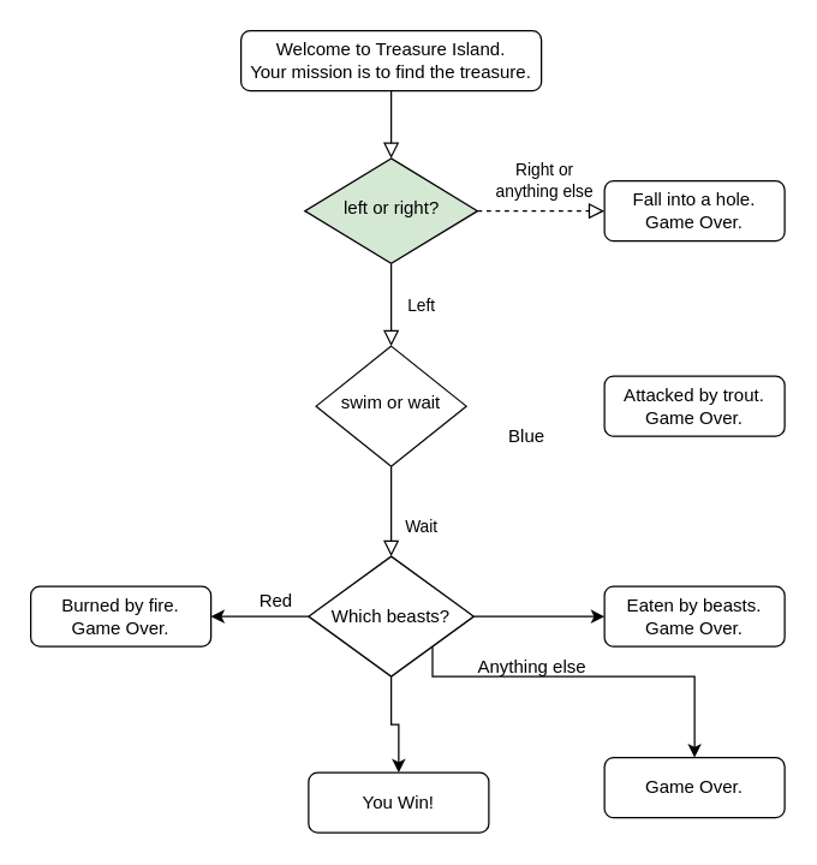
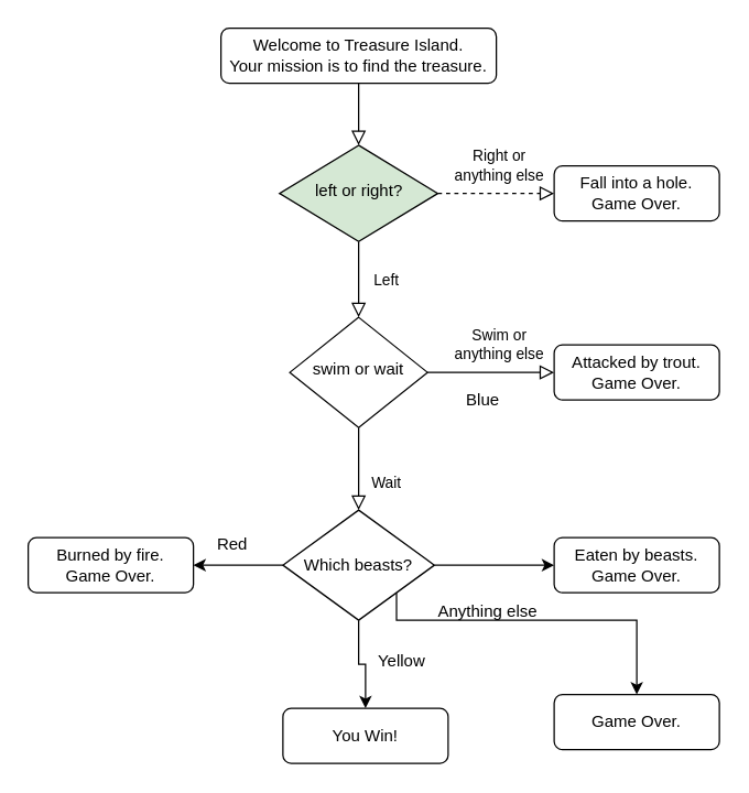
  <mxCell id="0" />
  <mxCell id="1" parent="0" />
  <mxCell id="2" value="" style="rounded=0;html=1;jettySize=auto;orthogonalLoop=1;fontSize=11;endArrow=block;endFill=0;endSize=8;strokeWidth=1;shadow=0;labelBackgroundColor=none;edgeStyle=orthogonalEdgeStyle;" parent="1" source="3" target="6" edge="1"><mxGeometry relative="1" as="geometry" /></mxCell>
  <mxCell id="3" value="Welcome to Treasure Island. &lt;br&gt;Your mission is to find the treasure." style="rounded=1;whiteSpace=wrap;html=1;fontSize=12;glass=0;strokeWidth=1;shadow=0;" parent="1" vertex="1"><mxGeometry x="160" y="20" width="200" height="40" as="geometry" /></mxCell>
  <mxCell id="4" value="Left" style="rounded=0;html=1;jettySize=auto;orthogonalLoop=1;fontSize=11;endArrow=block;endFill=0;endSize=8;strokeWidth=1;shadow=0;labelBackgroundColor=none;edgeStyle=orthogonalEdgeStyle;" parent="1" source="6" target="10" edge="1"><mxGeometry y="20" relative="1" as="geometry"><mxPoint as="offset" /></mxGeometry></mxCell>
  <mxCell id="5" value="Right or &lt;br&gt;anything else" style="edgeStyle=orthogonalEdgeStyle;rounded=0;html=1;jettySize=auto;orthogonalLoop=1;fontSize=11;endArrow=block;endFill=0;endSize=8;strokeWidth=1;shadow=0;labelBackgroundColor=none;dashed=1;" parent="1" source="6" target="7" edge="1"><mxGeometry x="0.053" y="20" relative="1" as="geometry"><mxPoint as="offset" /></mxGeometry></mxCell>
  <mxCell id="6" value="left or right?" style="rhombus;whiteSpace=wrap;html=1;shadow=0;fontFamily=Helvetica;fontSize=12;align=center;strokeWidth=1;spacing=6;spacingTop=-4;fillColor=#d5e8d4;" parent="1" vertex="1"><mxGeometry x="202.5" y="105" width="115" height="70" as="geometry" /></mxCell>
  <mxCell id="7" value="Fall into a hole.&lt;br&gt;Game Over." style="rounded=1;whiteSpace=wrap;html=1;fontSize=12;glass=0;strokeWidth=1;shadow=0;" parent="1" vertex="1"><mxGeometry x="402" y="120" width="120" height="40" as="geometry" /></mxCell>
  <mxCell id="8" value="Wait" style="rounded=0;html=1;jettySize=auto;orthogonalLoop=1;fontSize=11;endArrow=block;endFill=0;endSize=8;strokeWidth=1;shadow=0;labelBackgroundColor=none;edgeStyle=orthogonalEdgeStyle;" parent="1" source="10" edge="1"><mxGeometry x="0.333" y="20" relative="1" as="geometry"><mxPoint as="offset" /><mxPoint x="260" y="370" as="targetPoint" /></mxGeometry></mxCell>
+ <mxCell id="9" value="Swim or &lt;br&gt;anything else" style="edgeStyle=orthogonalEdgeStyle;rounded=0;html=1;jettySize=auto;orthogonalLoop=1;fontSize=11;endArrow=block;endFill=0;endSize=8;strokeWidth=1;shadow=0;labelBackgroundColor=none;" parent="1" source="10" target="11" edge="1"><mxGeometry x="0.13" y="20" relative="1" as="geometry"><mxPoint as="offset" /></mxGeometry></mxCell>
  <mxCell id="10" value="swim or wait" style="rhombus;whiteSpace=wrap;html=1;shadow=0;fontFamily=Helvetica;fontSize=12;align=center;strokeWidth=1;spacing=6;spacingTop=-4;" parent="1" vertex="1"><mxGeometry x="210" y="230" width="100" height="80" as="geometry" /></mxCell>
  <mxCell id="11" value="Attacked by trout.&lt;br&gt;Game Over." style="rounded=1;whiteSpace=wrap;html=1;fontSize=12;glass=0;strokeWidth=1;shadow=0;" parent="1" vertex="1"><mxGeometry x="402" y="250" width="120" height="40" as="geometry" /></mxCell>
  <mxCell id="12" style="edgeStyle=orthogonalEdgeStyle;rounded=0;orthogonalLoop=1;jettySize=auto;html=1;" parent="1" source="16" target="17" edge="1"><mxGeometry relative="1" as="geometry" /></mxCell>
  <mxCell id="13" style="edgeStyle=orthogonalEdgeStyle;rounded=0;orthogonalLoop=1;jettySize=auto;html=1;" parent="1" source="16" target="19" edge="1"><mxGeometry relative="1" as="geometry" /></mxCell>
  <mxCell id="14" style="edgeStyle=orthogonalEdgeStyle;rounded=0;orthogonalLoop=1;jettySize=auto;html=1;entryX=1;entryY=0.5;entryDx=0;entryDy=0;" parent="1" source="16" target="18" edge="1"><mxGeometry relative="1" as="geometry" /></mxCell>
  <mxCell id="15" style="edgeStyle=orthogonalEdgeStyle;rounded=0;orthogonalLoop=1;jettySize=auto;html=1;exitX=1;exitY=1;exitDx=0;exitDy=0;" parent="1" source="16" target="23" edge="1"><mxGeometry relative="1" as="geometry"><Array as="points"><mxPoint x="288" y="450" /><mxPoint x="462" y="450" /></Array></mxGeometry></mxCell>
  <mxCell id="16" value="Which beasts?" style="rhombus;whiteSpace=wrap;html=1;" parent="1" vertex="1"><mxGeometry x="205" y="370" width="110" height="80" as="geometry" /></mxCell>
  <mxCell id="17" value="Eaten by beasts.&lt;br&gt;Game Over." style="rounded=1;whiteSpace=wrap;html=1;fontSize=12;glass=0;strokeWidth=1;shadow=0;" parent="1" vertex="1"><mxGeometry x="402" y="390" width="120" height="40" as="geometry" /></mxCell>
  <mxCell id="18" value="Burned by fire.&lt;br&gt;Game Over." style="rounded=1;whiteSpace=wrap;html=1;fontSize=12;glass=0;strokeWidth=1;shadow=0;" parent="1" vertex="1"><mxGeometry x="20" y="390" width="120" height="40" as="geometry" /></mxCell>
  <mxCell id="19" value="You Win!" style="rounded=1;whiteSpace=wrap;html=1;fontSize=12;glass=0;strokeWidth=1;shadow=0;" parent="1" vertex="1"><mxGeometry x="205" y="514" width="120" height="40" as="geometry" /></mxCell>
  <mxCell id="20" value="Blue" style="text;html=1;align=center;verticalAlign=middle;resizable=0;points=[];autosize=1;" parent="1" vertex="1"><mxGeometry x="330" y="280" width="40" height="20" as="geometry" /></mxCell>
- <mxCell id="22" value="Red" style="text;html=1;align=center;verticalAlign=middle;resizable=0;points=[];autosize=1;" parent="1" vertex="1"><mxGeometry x="162.5" y="390" width="40" height="20" as="geometry" /></mxCell>
+ <mxCell id="21" value="Yellow" style="text;html=1;align=center;verticalAlign=middle;resizable=0;points=[];autosize=1;" parent="1" vertex="1"><mxGeometry x="266" y="470" width="50" height="20" as="geometry" /></mxCell>
+ <mxCell id="22" value="Red" style="text;html=1;align=center;verticalAlign=middle;resizable=0;points=[];autosize=1;" parent="1" vertex="1"><mxGeometry x="147.5" y="385" width="40" height="20" as="geometry" /></mxCell>
  <mxCell id="23" value="Game Over." style="rounded=1;whiteSpace=wrap;html=1;fontSize=12;glass=0;strokeWidth=1;shadow=0;" parent="1" vertex="1"><mxGeometry x="402" y="504" width="120" height="40" as="geometry" /></mxCell>
  <mxCell id="24" value="Anything else" style="text;html=1;" parent="1" vertex="1"><mxGeometry x="316" y="430" width="50" height="30" as="geometry" /></mxCell>
